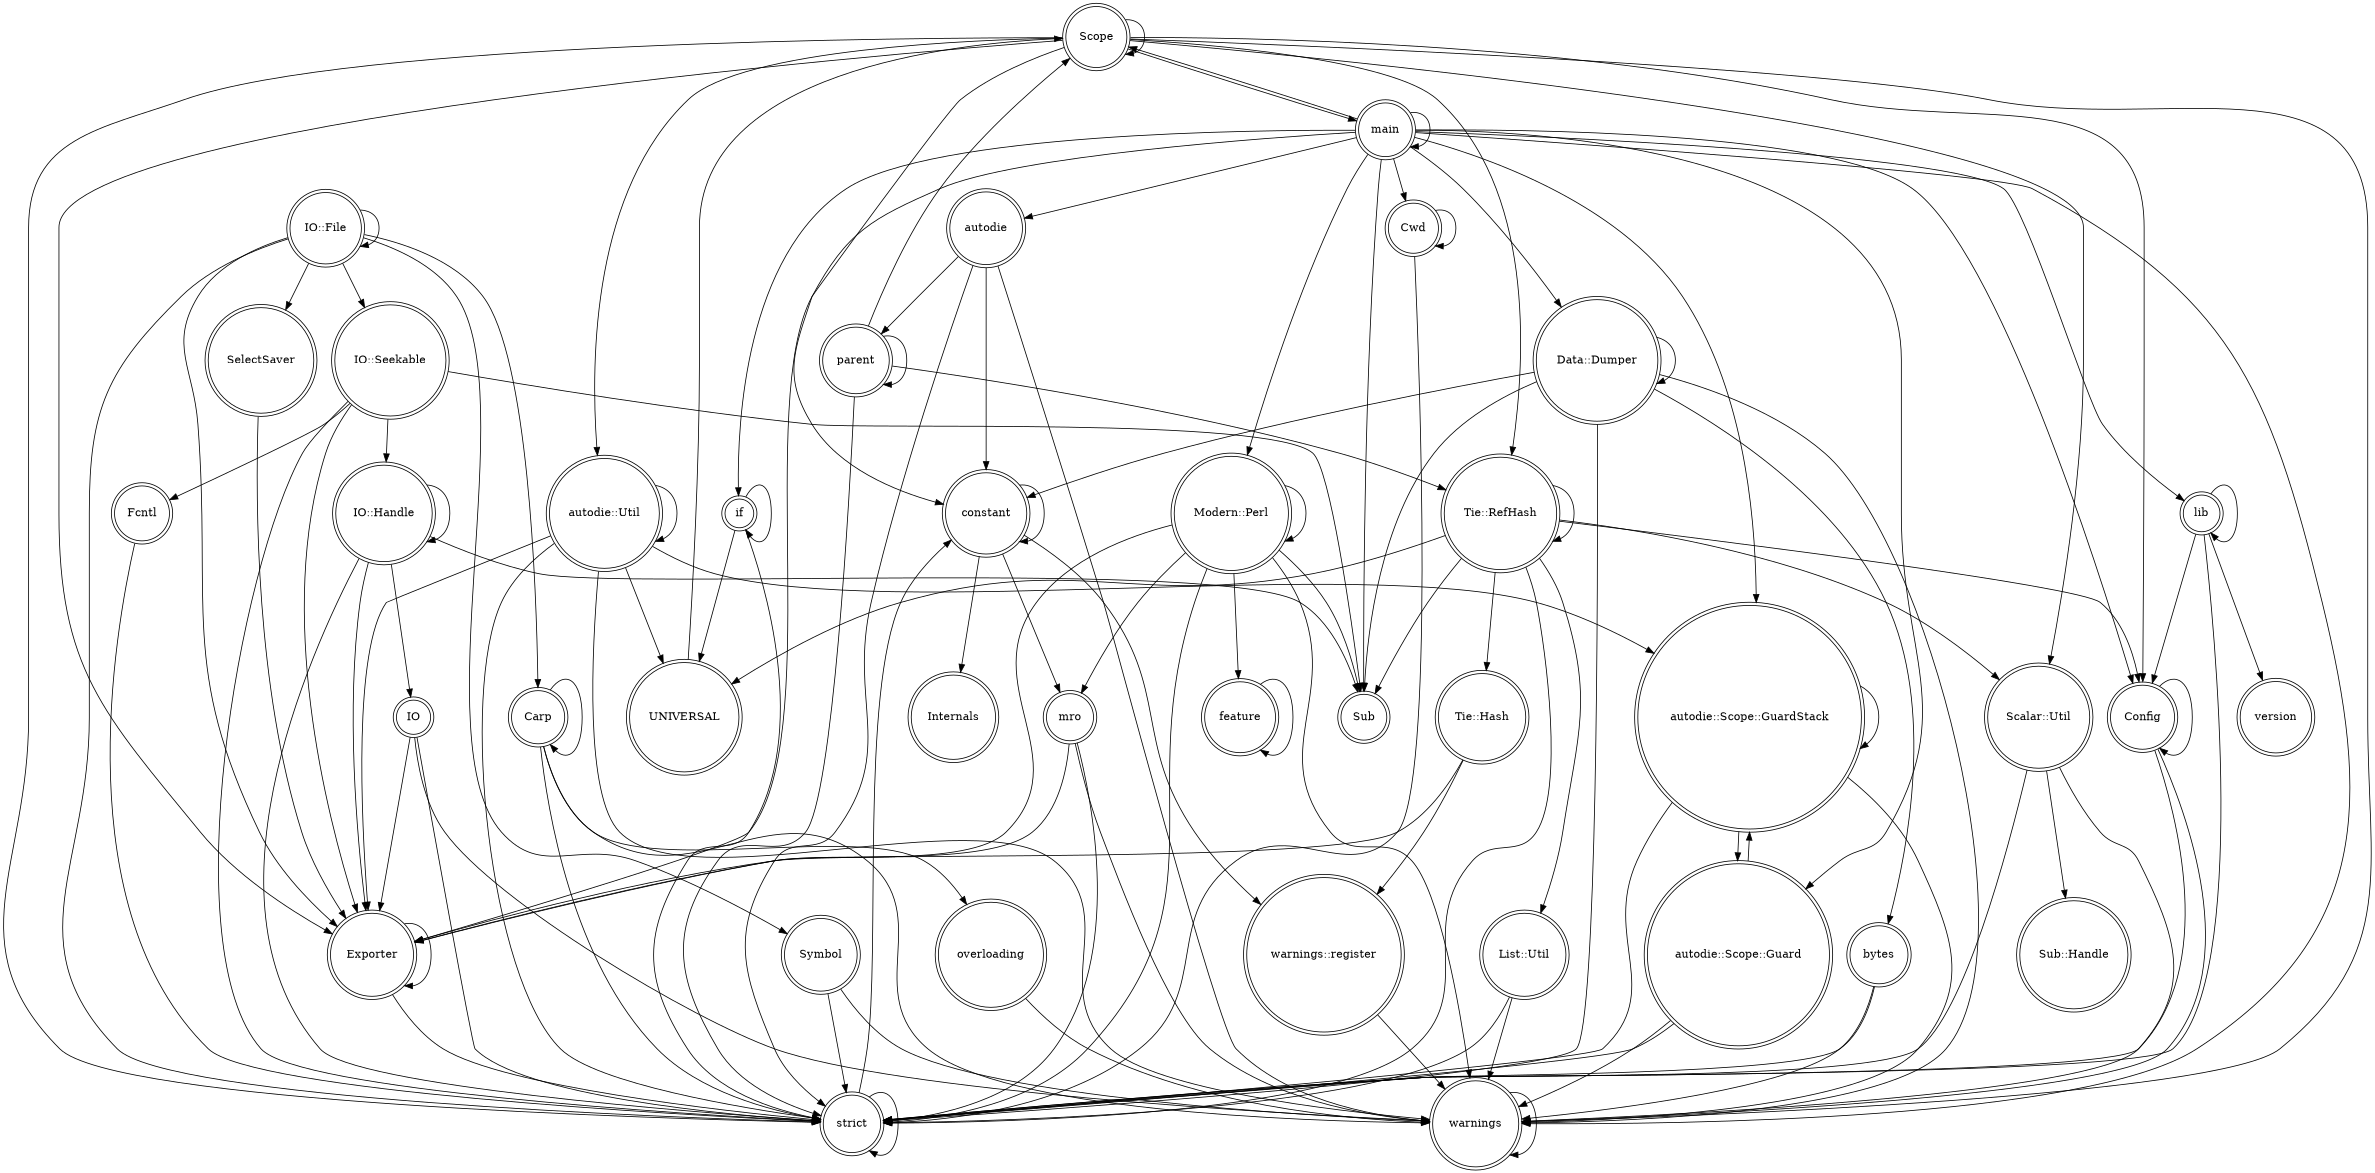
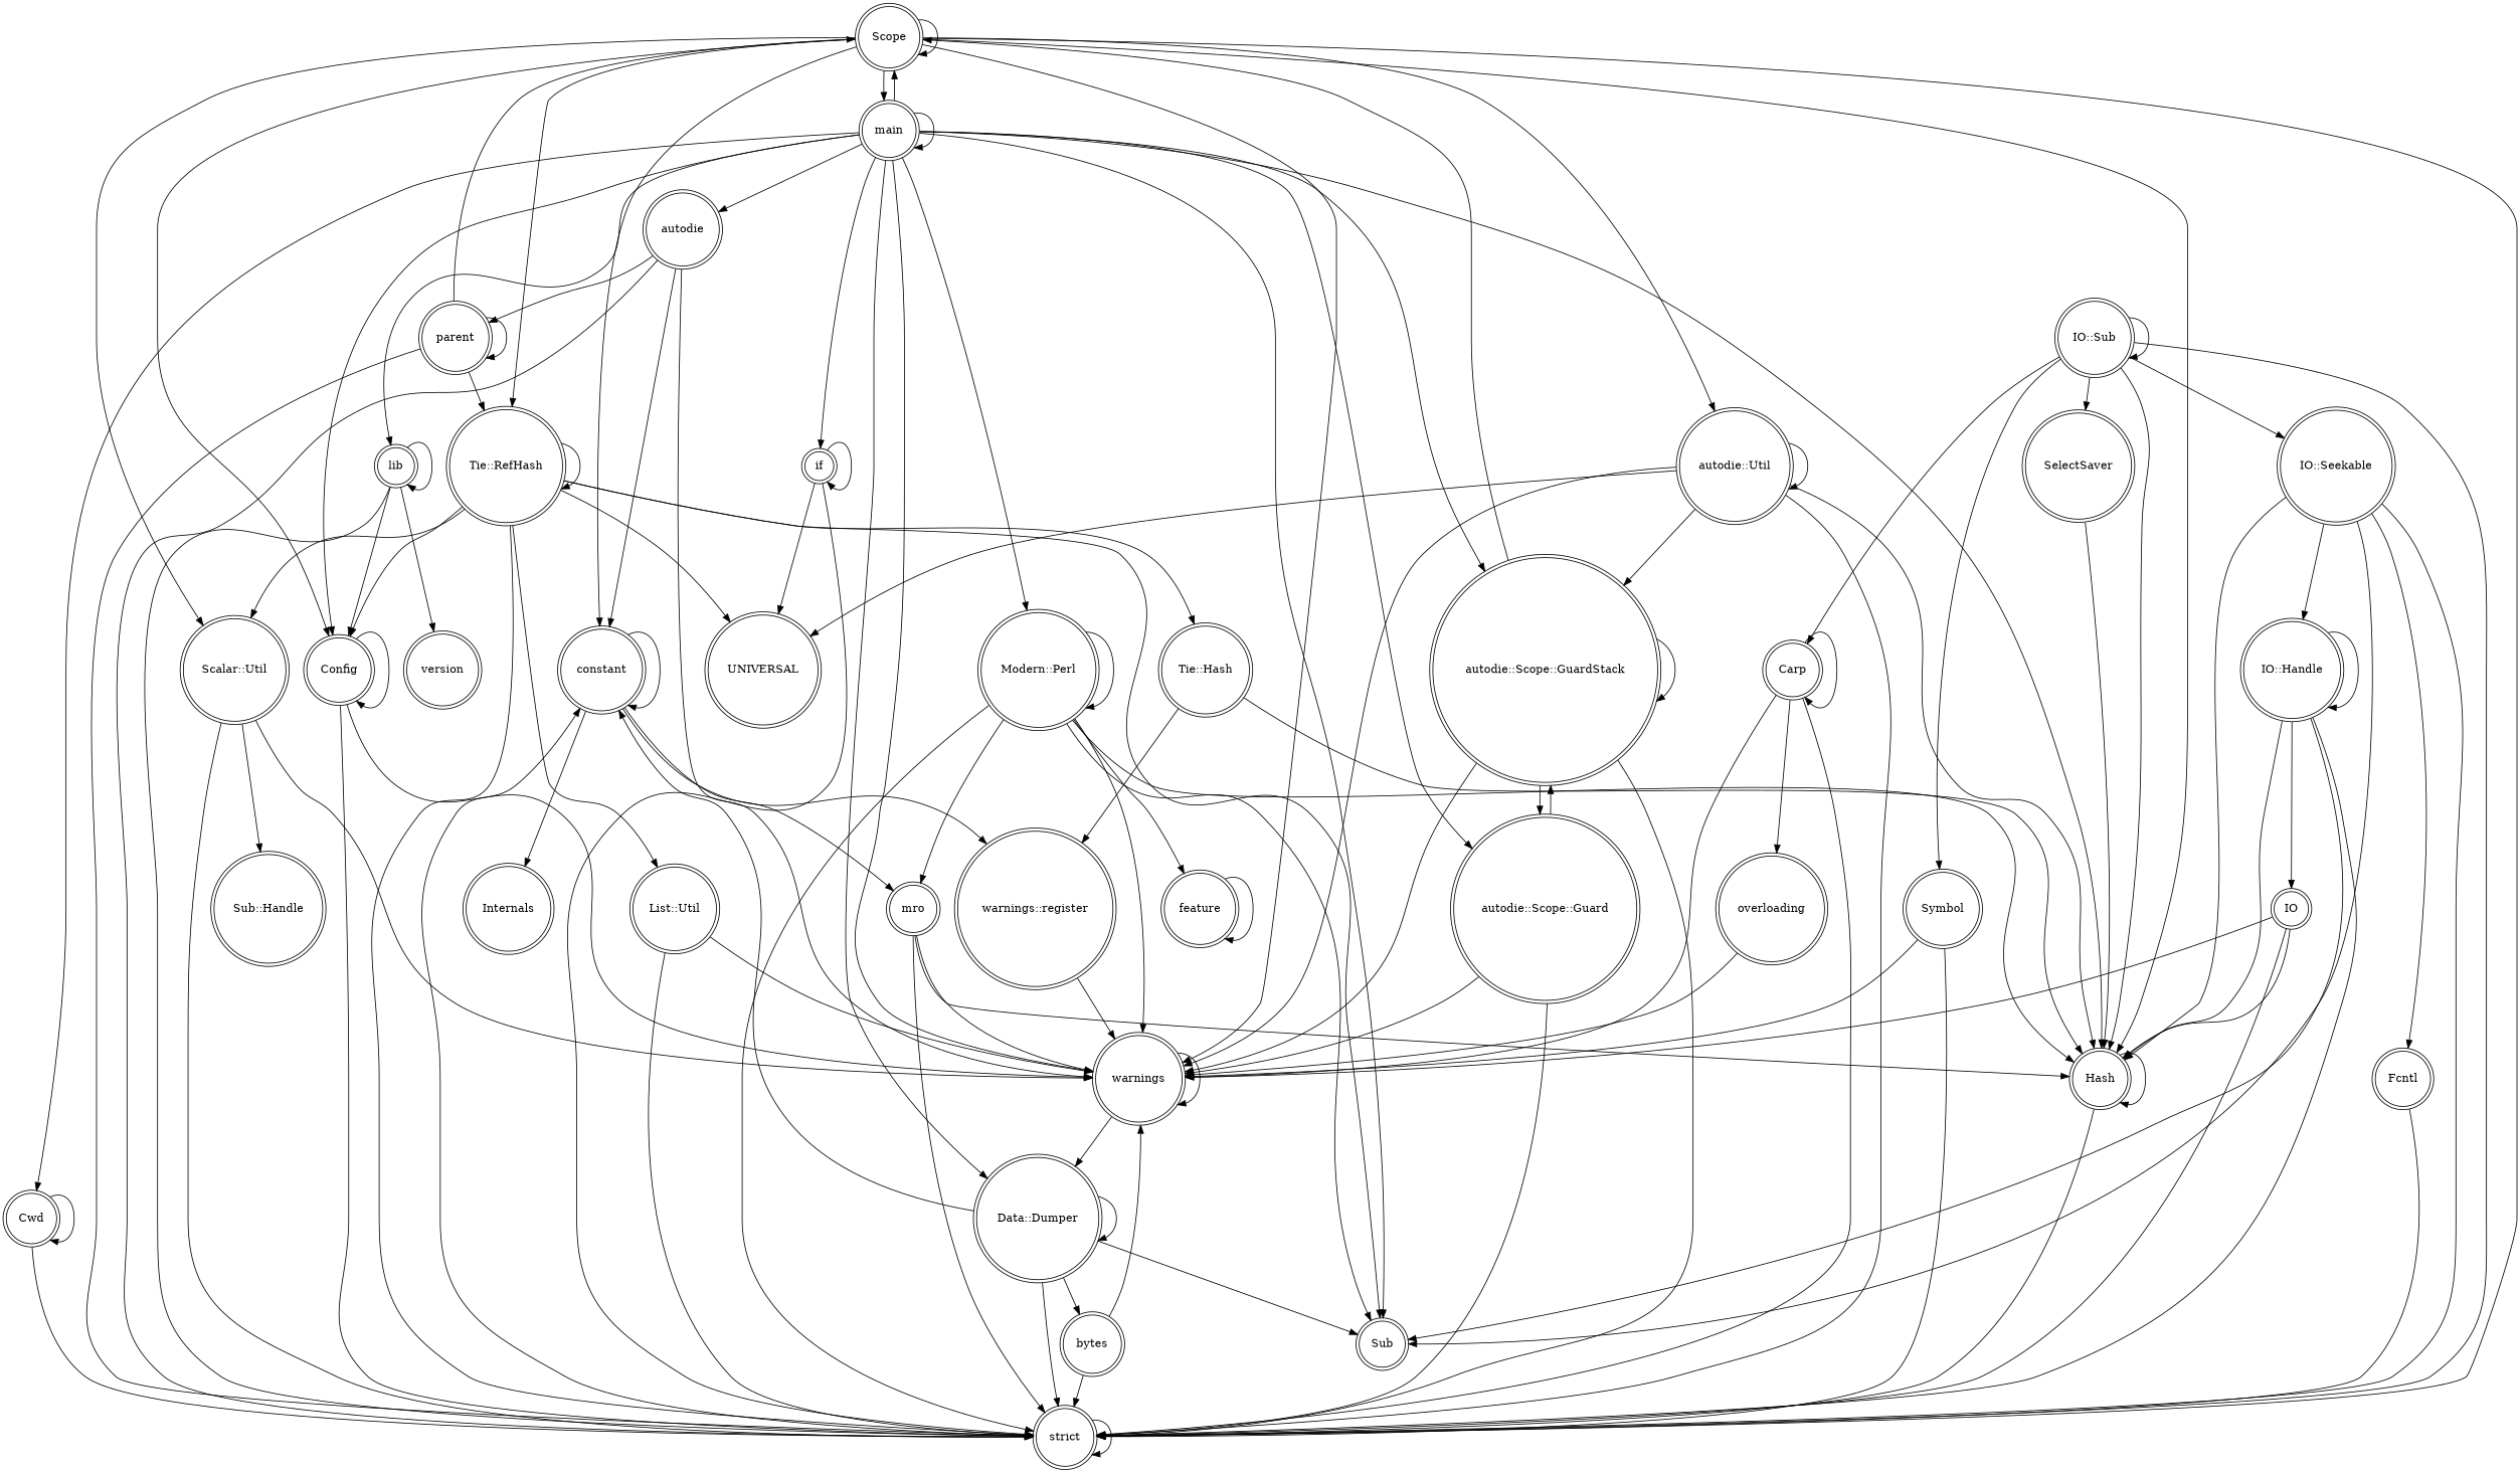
  digraph {
    node [shape=doublecircle]
    constant
    mro
    "warnings::register"
    Internals
    "strict"
-   Exporter
+   Exporter [label=Hash]
    warnings
    n8 [label=Scope]
    Config
    main
    "autodie::Util"
    "Scalar::Util"
    "Tie::RefHash"
    "Modern::Perl"
    n15 [label=Sub]
    if
    "autodie::Scope::GuardStack"
    lib
    "Data::Dumper"
    "autodie::Scope::Guard"
    autodie
    Cwd
    UNIVERSAL
    n24 [label="Sub::Handle"]
    "List::Util"
    "Tie::Hash"
    feature
-   "IO::File"
+   "IO::File" [label="IO::Sub"]
    Carp
    "IO::Seekable"
    SelectSaver
    Symbol
    version
    bytes
    parent
    "IO::Handle"
    IO
    overloading
    Fcntl
    constant -> constant
    constant -> mro
    constant -> "warnings::register"
    constant -> Internals
    mro -> "strict"
    mro -> Exporter
    mro -> warnings
    "warnings::register" -> warnings
    "strict" -> constant
    "strict" -> "strict"
    Exporter -> "strict"
    Exporter -> Exporter
    warnings -> warnings
    n8 -> constant
    n8 -> "strict"
    n8 -> Exporter
    n8 -> warnings
    n8 -> n8
    n8 -> Config
    n8 -> main
    n8 -> "autodie::Util"
    n8 -> "Scalar::Util"
    n8 -> "Tie::RefHash"
    Config -> "strict"
    Config -> warnings
    Config -> Config
    main -> Exporter
    main -> warnings
    main -> n8
    main -> Config
    main -> main
    main -> "Modern::Perl"
    main -> n15
    main -> if
    main -> "autodie::Scope::GuardStack"
    main -> lib
    main -> "Data::Dumper"
    main -> "autodie::Scope::Guard"
    main -> autodie
    main -> Cwd
    "autodie::Util" -> "strict"
    "autodie::Util" -> Exporter
    "autodie::Util" -> warnings
    "autodie::Util" -> "autodie::Util"
    "autodie::Util" -> "autodie::Scope::GuardStack"
    "autodie::Util" -> UNIVERSAL
    "Scalar::Util" -> "strict"
    "Scalar::Util" -> warnings
    "Scalar::Util" -> n24
    "Tie::RefHash" -> "strict"
    "Tie::RefHash" -> Config
    "Tie::RefHash" -> "Scalar::Util"
    "Tie::RefHash" -> "Tie::RefHash"
    "Tie::RefHash" -> n15
    "Tie::RefHash" -> UNIVERSAL
    "Tie::RefHash" -> "List::Util"
    "Tie::RefHash" -> "Tie::Hash"
    "Modern::Perl" -> mro
    "Modern::Perl" -> "strict"
    "Modern::Perl" -> Exporter
    "Modern::Perl" -> warnings
    "Modern::Perl" -> "Modern::Perl"
    "Modern::Perl" -> n15
    "Modern::Perl" -> feature
    if -> "strict"
    if -> if
    if -> UNIVERSAL
    "autodie::Scope::GuardStack" -> "strict"
    "autodie::Scope::GuardStack" -> warnings
-   UNIVERSAL -> n8
+   "autodie::Scope::GuardStack" -> n8
    "autodie::Scope::GuardStack" -> "autodie::Scope::GuardStack"
    "autodie::Scope::GuardStack" -> "autodie::Scope::Guard"
    lib -> "strict"
    lib -> Config
    lib -> lib
    lib -> version
    "Data::Dumper" -> constant
    "Data::Dumper" -> "strict"
-   "Data::Dumper" -> warnings
+   warnings -> "Data::Dumper"
    "Data::Dumper" -> n15
    "Data::Dumper" -> "Data::Dumper"
    "Data::Dumper" -> bytes
    "autodie::Scope::Guard" -> "strict"
    "autodie::Scope::Guard" -> warnings
    "autodie::Scope::Guard" -> "autodie::Scope::GuardStack"
    autodie -> constant
    autodie -> "strict"
    autodie -> warnings
    autodie -> parent
    Cwd -> "strict"
    Cwd -> Cwd
    "List::Util" -> "strict"
    "List::Util" -> warnings
    "Tie::Hash" -> "warnings::register"
    "Tie::Hash" -> Exporter
    feature -> feature
    "IO::File" -> "strict"
    "IO::File" -> Exporter
    "IO::File" -> "IO::File"
    "IO::File" -> Carp
    "IO::File" -> "IO::Seekable"
    "IO::File" -> SelectSaver
    "IO::File" -> Symbol
    Carp -> "strict"
    Carp -> warnings
    Carp -> Carp
    Carp -> overloading
    "IO::Seekable" -> "strict"
    "IO::Seekable" -> Exporter
    "IO::Seekable" -> n15
    "IO::Seekable" -> "IO::Handle"
    "IO::Seekable" -> Fcntl
    SelectSaver -> Exporter
    Symbol -> "strict"
    Symbol -> warnings
    bytes -> "strict"
    bytes -> warnings
    parent -> "strict"
    parent -> n8
    parent -> "Tie::RefHash"
    parent -> parent
    "IO::Handle" -> "strict"
    "IO::Handle" -> Exporter
    "IO::Handle" -> n15
    "IO::Handle" -> "IO::Handle"
    "IO::Handle" -> IO
    IO -> "strict"
    IO -> Exporter
    IO -> warnings
    overloading -> warnings
    Fcntl -> "strict"
  }
